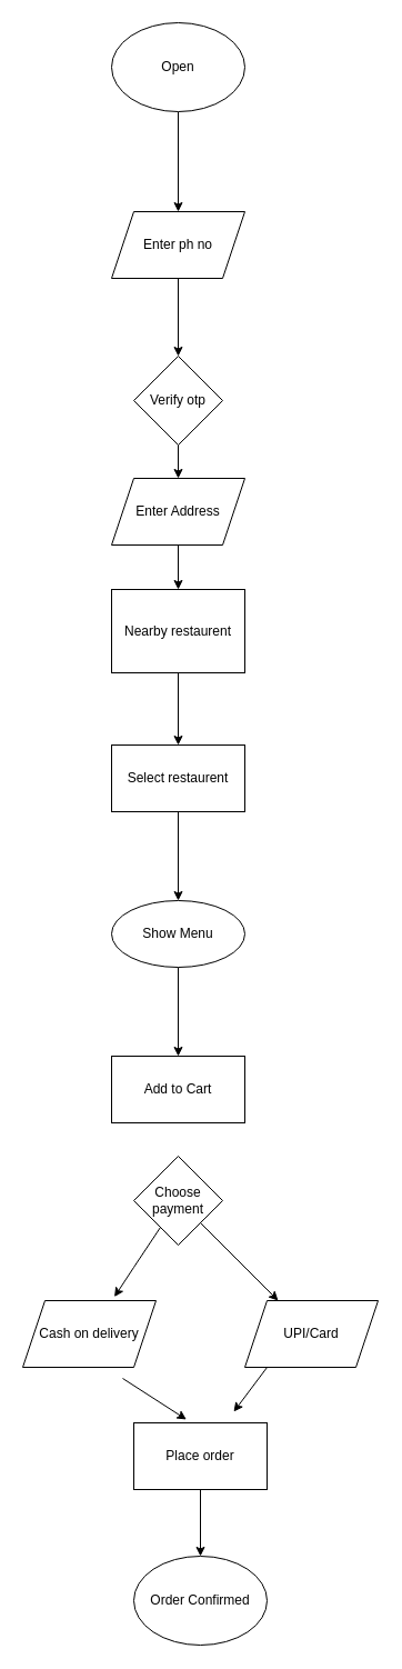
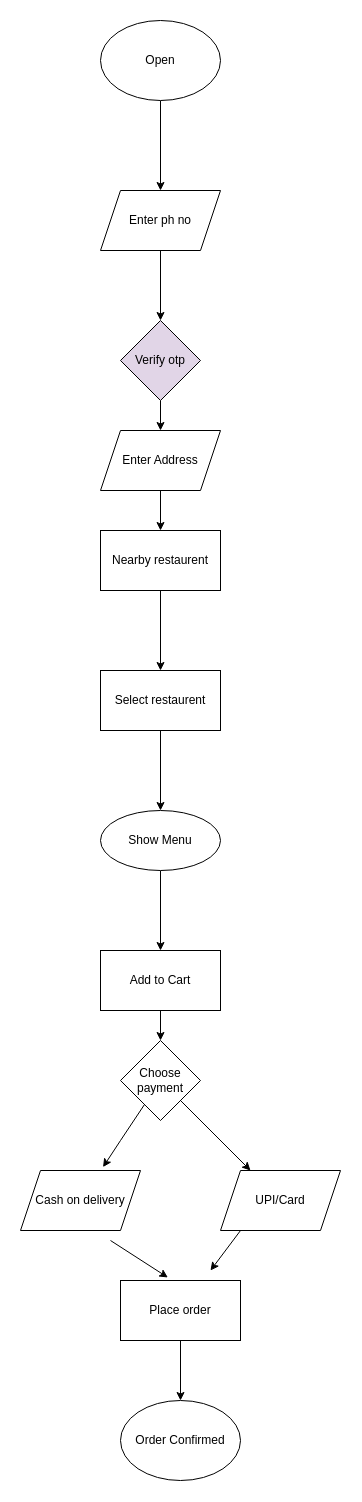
  <mxCell id="0" />
  <mxCell id="1" parent="0" />
  <mxCell id="2" value="" style="edgeStyle=orthogonalEdgeStyle;rounded=0;orthogonalLoop=1;jettySize=auto;html=1;" edge="1" parent="1" source="3" target="5"><mxGeometry relative="1" as="geometry" /></mxCell>
  <mxCell id="3" value="Open" style="ellipse;whiteSpace=wrap;html=1;" vertex="1" parent="1"><mxGeometry x="100" width="120" height="80" as="geometry" y="20" /></mxCell>
  <mxCell id="4" value="" style="edgeStyle=orthogonalEdgeStyle;rounded=0;orthogonalLoop=1;jettySize=auto;html=1;" edge="1" parent="1" source="5" target="7"><mxGeometry relative="1" as="geometry" /></mxCell>
  <mxCell id="5" value="Enter ph no" style="shape=parallelogram;perimeter=parallelogramPerimeter;whiteSpace=wrap;html=1;fixedSize=1;" vertex="1" parent="1"><mxGeometry x="100" y="190" width="120" height="60" as="geometry" /></mxCell>
  <mxCell id="6" value="" style="edgeStyle=orthogonalEdgeStyle;rounded=0;orthogonalLoop=1;jettySize=auto;html=1;" edge="1" parent="1" source="7" target="9"><mxGeometry relative="1" as="geometry" /></mxCell>
- <mxCell id="7" value="Verify otp" style="rhombus;whiteSpace=wrap;html=1;" vertex="1" parent="1"><mxGeometry x="120" y="320" width="80" height="80" as="geometry" /></mxCell>
+ <mxCell id="7" value="Verify otp" style="rhombus;whiteSpace=wrap;html=1;fillColor=#e1d5e7;" vertex="1" parent="1"><mxGeometry x="120" y="320" width="80" height="80" as="geometry" /></mxCell>
  <mxCell id="8" value="" style="edgeStyle=orthogonalEdgeStyle;rounded=0;orthogonalLoop=1;jettySize=auto;html=1;" edge="1" parent="1" source="9" target="11"><mxGeometry relative="1" as="geometry" /></mxCell>
  <mxCell id="9" value="Enter Address" style="shape=parallelogram;perimeter=parallelogramPerimeter;whiteSpace=wrap;html=1;fixedSize=1;" vertex="1" parent="1"><mxGeometry x="100" y="430" width="120" height="60" as="geometry" /></mxCell>
  <mxCell id="10" value="" style="edgeStyle=orthogonalEdgeStyle;rounded=0;orthogonalLoop=1;jettySize=auto;html=1;" edge="1" parent="1" source="11" target="13"><mxGeometry relative="1" as="geometry" /></mxCell>
- <mxCell id="11" value="Nearby restaurent" style="whiteSpace=wrap;html=1;" vertex="1" parent="1"><mxGeometry x="100" y="530" width="120" height="75" as="geometry" /></mxCell>
+ <mxCell id="11" value="Nearby restaurent" style="whiteSpace=wrap;html=1;" vertex="1" parent="1"><mxGeometry x="100" y="530" width="120" height="60" as="geometry" /></mxCell>
  <mxCell id="12" value="" style="edgeStyle=orthogonalEdgeStyle;rounded=0;orthogonalLoop=1;jettySize=auto;html=1;" edge="1" parent="1" source="13" target="15"><mxGeometry relative="1" as="geometry" /></mxCell>
  <mxCell id="13" value="Select restaurent" style="whiteSpace=wrap;html=1;" vertex="1" parent="1"><mxGeometry x="100" y="670" width="120" height="60" as="geometry" /></mxCell>
  <mxCell id="14" value="" style="edgeStyle=orthogonalEdgeStyle;rounded=0;orthogonalLoop=1;jettySize=auto;html=1;" edge="1" parent="1" source="15" target="17"><mxGeometry relative="1" as="geometry" /></mxCell>
  <mxCell id="15" value="Show Menu" style="ellipse;whiteSpace=wrap;html=1;" vertex="1" parent="1"><mxGeometry x="100" y="810" width="120" height="60" as="geometry" /></mxCell>
+ <mxCell id="16" value="" style="edgeStyle=orthogonalEdgeStyle;rounded=0;orthogonalLoop=1;jettySize=auto;html=1;" edge="1" parent="1" source="17" target="18"><mxGeometry relative="1" as="geometry" /></mxCell>
  <mxCell id="17" value="Add to Cart" style="whiteSpace=wrap;html=1;" vertex="1" parent="1"><mxGeometry x="100" y="950" width="120" height="60" as="geometry" /></mxCell>
  <mxCell id="18" value="Choose payment" style="rhombus;whiteSpace=wrap;html=1;" vertex="1" parent="1"><mxGeometry x="120" y="1040" width="80" height="80" as="geometry" /></mxCell>
  <mxCell id="19" value="Cash on delivery" style="shape=parallelogram;perimeter=parallelogramPerimeter;whiteSpace=wrap;html=1;fixedSize=1;" vertex="1" parent="1"><mxGeometry x="20" y="1170" width="120" height="60" as="geometry" /></mxCell>
  <mxCell id="20" value="UPI/Card" style="shape=parallelogram;perimeter=parallelogramPerimeter;whiteSpace=wrap;html=1;fixedSize=1;" vertex="1" parent="1"><mxGeometry x="220" y="1170" width="120" height="60" as="geometry" /></mxCell>
  <mxCell id="21" value="" style="edgeStyle=orthogonalEdgeStyle;rounded=0;orthogonalLoop=1;jettySize=auto;html=1;" edge="1" parent="1" source="22" target="23"><mxGeometry relative="1" as="geometry" /></mxCell>
  <mxCell id="22" value="Place order" style="rounded=0;whiteSpace=wrap;html=1;" vertex="1" parent="1"><mxGeometry x="120" y="1280" width="120" height="60" as="geometry" /></mxCell>
  <mxCell id="23" value="Order Confirmed" style="ellipse;whiteSpace=wrap;html=1;" vertex="1" parent="1"><mxGeometry x="120" y="1400" width="120" height="80" as="geometry" /></mxCell>
  <mxCell id="24" value="" style="endArrow=classic;html=1;rounded=0;entryX=0.395;entryY=-0.05;entryDx=0;entryDy=0;entryPerimeter=0;" edge="1" parent="1" target="22"><mxGeometry width="50" height="50" relative="1" as="geometry"><mxPoint x="110" y="1240" as="sourcePoint" /><mxPoint x="190" y="1160" as="targetPoint" /></mxGeometry></mxCell>
  <mxCell id="25" value="" style="endArrow=classic;html=1;rounded=0;exitX=0.167;exitY=1;exitDx=0;exitDy=0;exitPerimeter=0;" edge="1" parent="1" source="20"><mxGeometry width="50" height="50" relative="1" as="geometry"><mxPoint x="240" y="1240" as="sourcePoint" /><mxPoint x="210" y="1270" as="targetPoint" /></mxGeometry></mxCell>
  <mxCell id="26" value="" style="endArrow=classic;html=1;rounded=0;entryX=0.688;entryY=-0.057;entryDx=0;entryDy=0;entryPerimeter=0;" edge="1" parent="1" source="18" target="19"><mxGeometry width="50" height="50" relative="1" as="geometry"><mxPoint x="100" y="1140" as="sourcePoint" /><mxPoint x="100" y="1160" as="targetPoint" /><Array as="points"><mxPoint x="120" y="1140" /></Array></mxGeometry></mxCell>
  <mxCell id="27" value="" style="endArrow=classic;html=1;rounded=0;entryX=0.25;entryY=0;entryDx=0;entryDy=0;" edge="1" parent="1" source="18" target="20"><mxGeometry width="50" height="50" relative="1" as="geometry"><mxPoint x="140" y="1210" as="sourcePoint" /><mxPoint x="240" y="1130" as="targetPoint" /></mxGeometry></mxCell>
